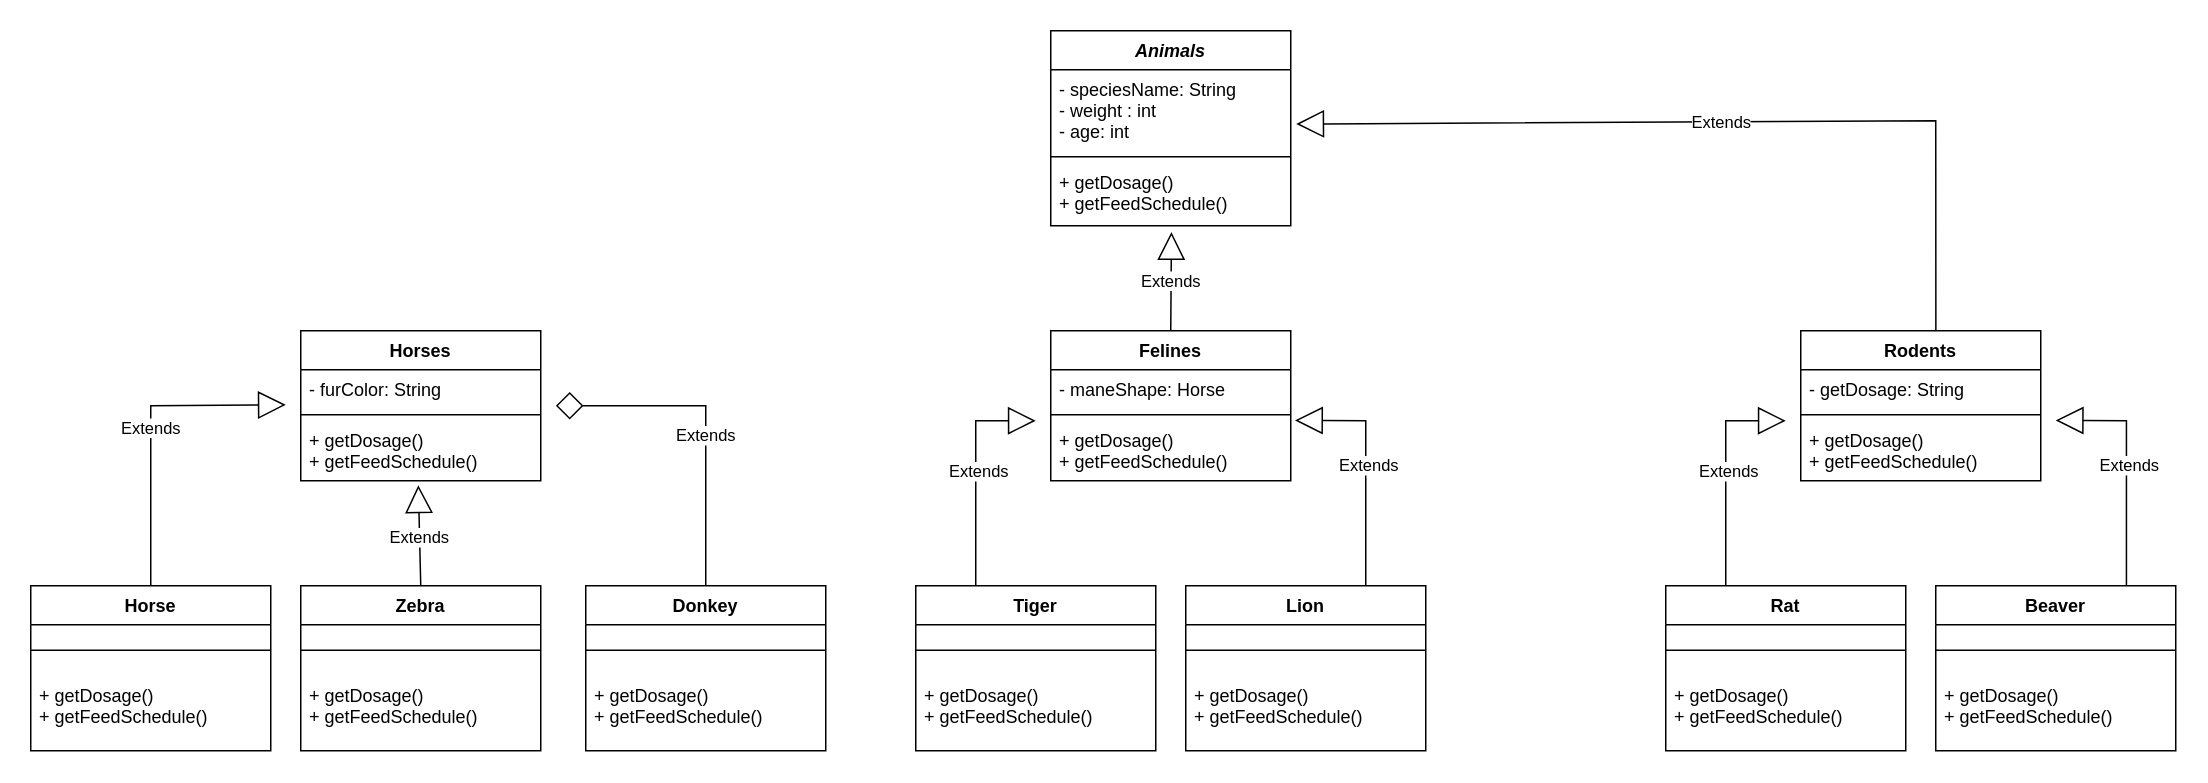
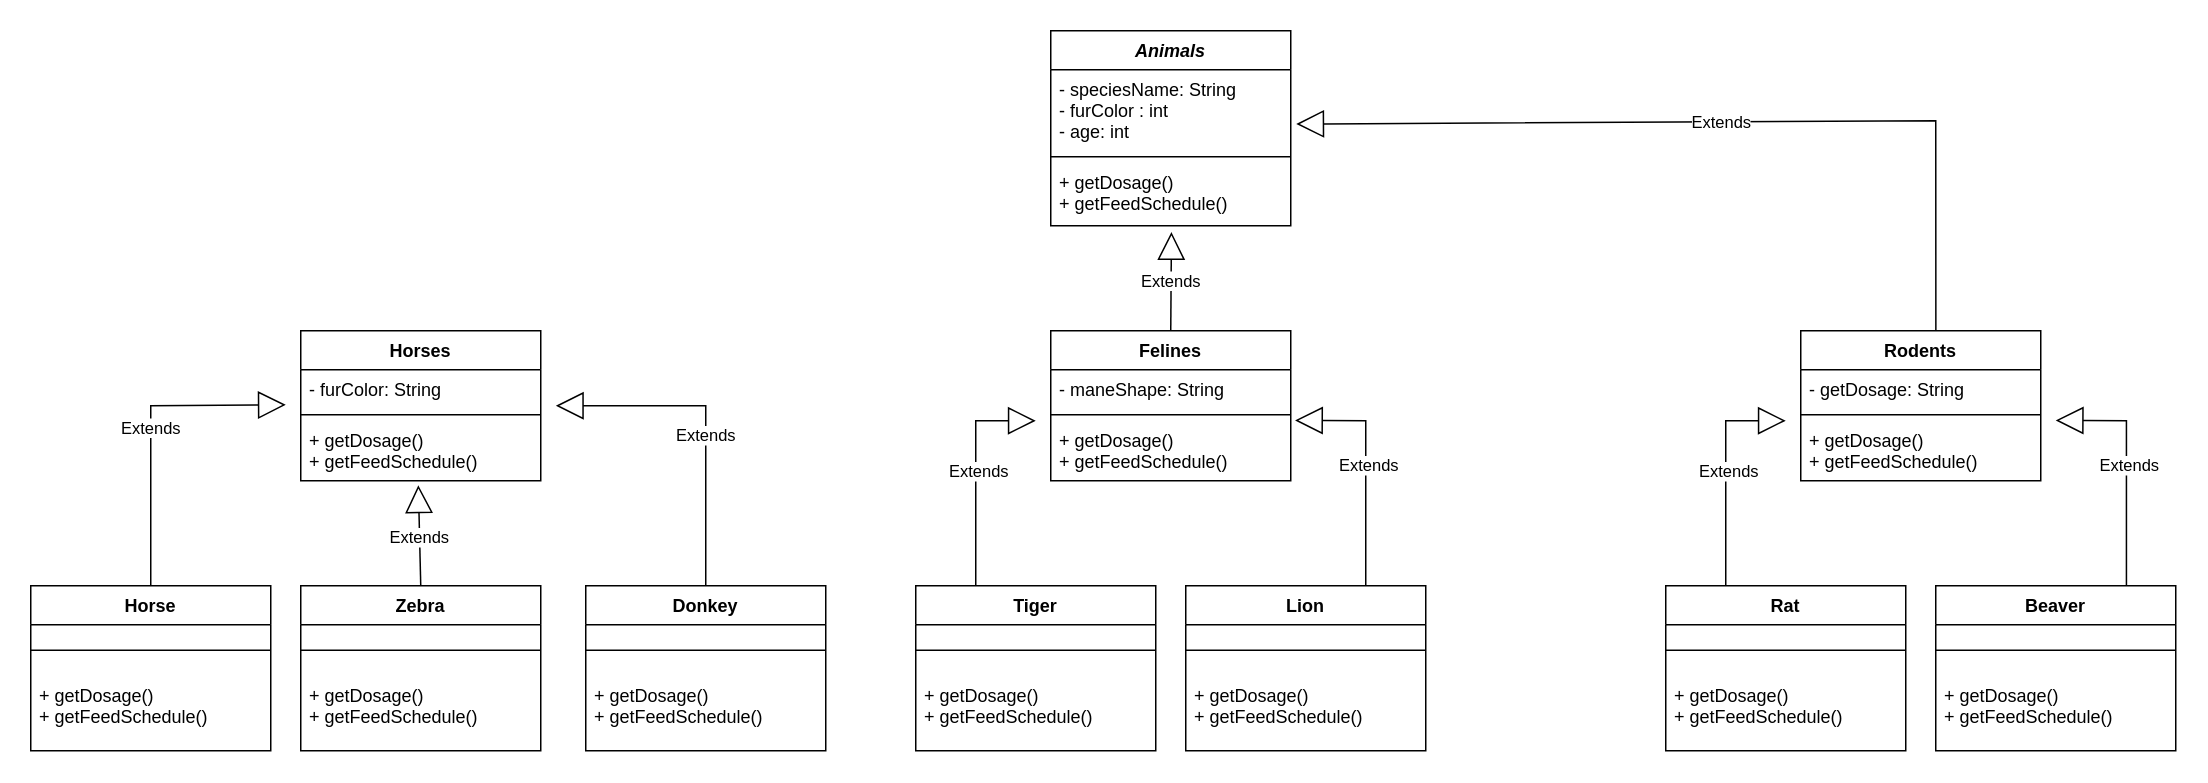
  <mxCell id="0" style=";html=1;" />
  <mxCell id="1" style=";html=1;" parent="0" />
  <mxCell id="2" value="Animals" style="swimlane;fontStyle=3;align=center;verticalAlign=top;childLayout=stackLayout;horizontal=1;startSize=26;horizontalStack=0;resizeParent=1;resizeParentMax=0;resizeLast=0;collapsible=1;marginBottom=0;" vertex="1" parent="1"><mxGeometry x="700" y="20" width="160" height="130" as="geometry" /></mxCell>
- <mxCell id="3" value="- speciesName: String&#10;- weight : int&#10;- age: int&#10;&#10;" style="text;strokeColor=none;fillColor=none;align=left;verticalAlign=top;spacingLeft=4;spacingRight=4;overflow=hidden;rotatable=0;points=[[0,0.5],[1,0.5]];portConstraint=eastwest;" vertex="1" parent="2"><mxGeometry y="26" width="160" height="54" as="geometry" /></mxCell>
+ <mxCell id="3" value="- speciesName: String&#10;- furColor : int&#10;- age: int&#10;&#10;" style="text;strokeColor=none;fillColor=none;align=left;verticalAlign=top;spacingLeft=4;spacingRight=4;overflow=hidden;rotatable=0;points=[[0,0.5],[1,0.5]];portConstraint=eastwest;" vertex="1" parent="2"><mxGeometry y="26" width="160" height="54" as="geometry" /></mxCell>
  <mxCell id="4" value="" style="line;strokeWidth=1;fillColor=none;align=left;verticalAlign=middle;spacingTop=-1;spacingLeft=3;spacingRight=3;rotatable=0;labelPosition=right;points=[];portConstraint=eastwest;" vertex="1" parent="2"><mxGeometry y="80" width="160" height="8" as="geometry" /></mxCell>
  <mxCell id="5" value="+ getDosage()&#10;+ getFeedSchedule()" style="text;strokeColor=none;fillColor=none;align=left;verticalAlign=top;spacingLeft=4;spacingRight=4;overflow=hidden;rotatable=0;points=[[0,0.5],[1,0.5]];portConstraint=eastwest;" vertex="1" parent="2"><mxGeometry y="88" width="160" height="42" as="geometry" /></mxCell>
  <mxCell id="6" value="Horses" style="swimlane;fontStyle=1;align=center;verticalAlign=top;childLayout=stackLayout;horizontal=1;startSize=26;horizontalStack=0;resizeParent=1;resizeParentMax=0;resizeLast=0;collapsible=1;marginBottom=0;" vertex="1" parent="1"><mxGeometry x="200" y="220" width="160" height="100" as="geometry" /></mxCell>
  <mxCell id="7" value="- furColor: String" style="text;strokeColor=none;fillColor=none;align=left;verticalAlign=top;spacingLeft=4;spacingRight=4;overflow=hidden;rotatable=0;points=[[0,0.5],[1,0.5]];portConstraint=eastwest;" vertex="1" parent="6"><mxGeometry y="26" width="160" height="26" as="geometry" /></mxCell>
  <mxCell id="8" value="" style="line;strokeWidth=1;fillColor=none;align=left;verticalAlign=middle;spacingTop=-1;spacingLeft=3;spacingRight=3;rotatable=0;labelPosition=right;points=[];portConstraint=eastwest;" vertex="1" parent="6"><mxGeometry y="52" width="160" height="8" as="geometry" /></mxCell>
  <mxCell id="9" value="+ getDosage()&#10;+ getFeedSchedule()" style="text;strokeColor=none;fillColor=none;align=left;verticalAlign=top;spacingLeft=4;spacingRight=4;overflow=hidden;rotatable=0;points=[[0,0.5],[1,0.5]];portConstraint=eastwest;" vertex="1" parent="6"><mxGeometry y="60" width="160" height="40" as="geometry" /></mxCell>
  <mxCell id="10" value="Felines" style="swimlane;fontStyle=1;align=center;verticalAlign=top;childLayout=stackLayout;horizontal=1;startSize=26;horizontalStack=0;resizeParent=1;resizeParentMax=0;resizeLast=0;collapsible=1;marginBottom=0;" vertex="1" parent="1"><mxGeometry x="700" y="220" width="160" height="100" as="geometry" /></mxCell>
- <mxCell id="11" value="- maneShape: Horse" style="text;strokeColor=none;fillColor=none;align=left;verticalAlign=top;spacingLeft=4;spacingRight=4;overflow=hidden;rotatable=0;points=[[0,0.5],[1,0.5]];portConstraint=eastwest;" vertex="1" parent="10"><mxGeometry y="26" width="160" height="26" as="geometry" /></mxCell>
+ <mxCell id="11" value="- maneShape: String" style="text;strokeColor=none;fillColor=none;align=left;verticalAlign=top;spacingLeft=4;spacingRight=4;overflow=hidden;rotatable=0;points=[[0,0.5],[1,0.5]];portConstraint=eastwest;" vertex="1" parent="10"><mxGeometry y="26" width="160" height="26" as="geometry" /></mxCell>
  <mxCell id="12" value="" style="line;strokeWidth=1;fillColor=none;align=left;verticalAlign=middle;spacingTop=-1;spacingLeft=3;spacingRight=3;rotatable=0;labelPosition=right;points=[];portConstraint=eastwest;" vertex="1" parent="10"><mxGeometry y="52" width="160" height="8" as="geometry" /></mxCell>
  <mxCell id="13" value="+ getDosage()&#10;+ getFeedSchedule()" style="text;strokeColor=none;fillColor=none;align=left;verticalAlign=top;spacingLeft=4;spacingRight=4;overflow=hidden;rotatable=0;points=[[0,0.5],[1,0.5]];portConstraint=eastwest;" vertex="1" parent="10"><mxGeometry y="60" width="160" height="40" as="geometry" /></mxCell>
  <mxCell id="14" value="Rodents" style="swimlane;fontStyle=1;align=center;verticalAlign=top;childLayout=stackLayout;horizontal=1;startSize=26;horizontalStack=0;resizeParent=1;resizeParentMax=0;resizeLast=0;collapsible=1;marginBottom=0;" vertex="1" parent="1"><mxGeometry x="1200" y="220" width="160" height="100" as="geometry" /></mxCell>
  <mxCell id="15" value="- getDosage: String" style="text;strokeColor=none;fillColor=none;align=left;verticalAlign=top;spacingLeft=4;spacingRight=4;overflow=hidden;rotatable=0;points=[[0,0.5],[1,0.5]];portConstraint=eastwest;" vertex="1" parent="14"><mxGeometry y="26" width="160" height="26" as="geometry" /></mxCell>
  <mxCell id="16" value="" style="line;strokeWidth=1;fillColor=none;align=left;verticalAlign=middle;spacingTop=-1;spacingLeft=3;spacingRight=3;rotatable=0;labelPosition=right;points=[];portConstraint=eastwest;" vertex="1" parent="14"><mxGeometry y="52" width="160" height="8" as="geometry" /></mxCell>
  <mxCell id="17" value="+ getDosage()&#10;+ getFeedSchedule()" style="text;strokeColor=none;fillColor=none;align=left;verticalAlign=top;spacingLeft=4;spacingRight=4;overflow=hidden;rotatable=0;points=[[0,0.5],[1,0.5]];portConstraint=eastwest;" vertex="1" parent="14"><mxGeometry y="60" width="160" height="40" as="geometry" /></mxCell>
  <mxCell id="18" value="Donkey" style="swimlane;fontStyle=1;align=center;verticalAlign=top;childLayout=stackLayout;horizontal=1;startSize=26;horizontalStack=0;resizeParent=1;resizeParentMax=0;resizeLast=0;collapsible=1;marginBottom=0;" vertex="1" parent="1"><mxGeometry x="390" y="390" width="160" height="110" as="geometry" /></mxCell>
  <mxCell id="19" value="" style="line;strokeWidth=1;fillColor=none;align=left;verticalAlign=middle;spacingTop=-1;spacingLeft=3;spacingRight=3;rotatable=0;labelPosition=right;points=[];portConstraint=eastwest;" vertex="1" parent="18"><mxGeometry y="26" width="160" height="34" as="geometry" /></mxCell>
  <mxCell id="20" value="+ getDosage()&#10;+ getFeedSchedule()" style="text;strokeColor=none;fillColor=none;align=left;verticalAlign=top;spacingLeft=4;spacingRight=4;overflow=hidden;rotatable=0;points=[[0,0.5],[1,0.5]];portConstraint=eastwest;" vertex="1" parent="18"><mxGeometry y="60" width="160" height="50" as="geometry" /></mxCell>
  <mxCell id="21" value="Zebra" style="swimlane;fontStyle=1;align=center;verticalAlign=top;childLayout=stackLayout;horizontal=1;startSize=26;horizontalStack=0;resizeParent=1;resizeParentMax=0;resizeLast=0;collapsible=1;marginBottom=0;" vertex="1" parent="1"><mxGeometry x="200" y="390" width="160" height="110" as="geometry" /></mxCell>
  <mxCell id="22" value="" style="line;strokeWidth=1;fillColor=none;align=left;verticalAlign=middle;spacingTop=-1;spacingLeft=3;spacingRight=3;rotatable=0;labelPosition=right;points=[];portConstraint=eastwest;" vertex="1" parent="21"><mxGeometry y="26" width="160" height="34" as="geometry" /></mxCell>
  <mxCell id="23" value="+ getDosage()&#10;+ getFeedSchedule()" style="text;strokeColor=none;fillColor=none;align=left;verticalAlign=top;spacingLeft=4;spacingRight=4;overflow=hidden;rotatable=0;points=[[0,0.5],[1,0.5]];portConstraint=eastwest;" vertex="1" parent="21"><mxGeometry y="60" width="160" height="50" as="geometry" /></mxCell>
  <mxCell id="24" value="Horse" style="swimlane;fontStyle=1;align=center;verticalAlign=top;childLayout=stackLayout;horizontal=1;startSize=26;horizontalStack=0;resizeParent=1;resizeParentMax=0;resizeLast=0;collapsible=1;marginBottom=0;" vertex="1" parent="1"><mxGeometry x="20" y="390" width="160" height="110" as="geometry" /></mxCell>
  <mxCell id="25" value="" style="line;strokeWidth=1;fillColor=none;align=left;verticalAlign=middle;spacingTop=-1;spacingLeft=3;spacingRight=3;rotatable=0;labelPosition=right;points=[];portConstraint=eastwest;" vertex="1" parent="24"><mxGeometry y="26" width="160" height="34" as="geometry" /></mxCell>
  <mxCell id="26" value="+ getDosage()&#10;+ getFeedSchedule()" style="text;strokeColor=none;fillColor=none;align=left;verticalAlign=top;spacingLeft=4;spacingRight=4;overflow=hidden;rotatable=0;points=[[0,0.5],[1,0.5]];portConstraint=eastwest;" vertex="1" parent="24"><mxGeometry y="60" width="160" height="50" as="geometry" /></mxCell>
  <mxCell id="27" value="Extends" style="endArrow=block;endSize=16;endFill=0;html=1;rounded=0;entryX=0.503;entryY=1.1;entryDx=0;entryDy=0;entryPerimeter=0;exitX=0.5;exitY=0;exitDx=0;exitDy=0;" edge="1" parent="1" source="10" target="5"><mxGeometry width="160" relative="1" as="geometry"><mxPoint x="660" y="230" as="sourcePoint" /><mxPoint x="820" y="230" as="targetPoint" /></mxGeometry></mxCell>
  <mxCell id="28" value="Extends" style="endArrow=block;endSize=16;endFill=0;html=1;rounded=0;entryX=1.023;entryY=0.67;entryDx=0;entryDy=0;entryPerimeter=0;exitX=0.563;exitY=0;exitDx=0;exitDy=0;exitPerimeter=0;" edge="1" parent="1" source="14" target="3"><mxGeometry width="160" relative="1" as="geometry"><mxPoint x="920" y="100" as="sourcePoint" /><mxPoint x="1080" y="100" as="targetPoint" /><Array as="points"><mxPoint x="1290" y="80" /></Array></mxGeometry></mxCell>
  <mxCell id="29" value="Lion" style="swimlane;fontStyle=1;align=center;verticalAlign=top;childLayout=stackLayout;horizontal=1;startSize=26;horizontalStack=0;resizeParent=1;resizeParentMax=0;resizeLast=0;collapsible=1;marginBottom=0;" vertex="1" parent="1"><mxGeometry x="790" y="390" width="160" height="110" as="geometry" /></mxCell>
  <mxCell id="30" value="" style="line;strokeWidth=1;fillColor=none;align=left;verticalAlign=middle;spacingTop=-1;spacingLeft=3;spacingRight=3;rotatable=0;labelPosition=right;points=[];portConstraint=eastwest;" vertex="1" parent="29"><mxGeometry y="26" width="160" height="34" as="geometry" /></mxCell>
  <mxCell id="31" value="+ getDosage()&#10;+ getFeedSchedule()" style="text;strokeColor=none;fillColor=none;align=left;verticalAlign=top;spacingLeft=4;spacingRight=4;overflow=hidden;rotatable=0;points=[[0,0.5],[1,0.5]];portConstraint=eastwest;" vertex="1" parent="29"><mxGeometry y="60" width="160" height="50" as="geometry" /></mxCell>
  <mxCell id="32" value="Tiger" style="swimlane;fontStyle=1;align=center;verticalAlign=top;childLayout=stackLayout;horizontal=1;startSize=26;horizontalStack=0;resizeParent=1;resizeParentMax=0;resizeLast=0;collapsible=1;marginBottom=0;" vertex="1" parent="1"><mxGeometry x="610" y="390" width="160" height="110" as="geometry" /></mxCell>
  <mxCell id="33" value="" style="line;strokeWidth=1;fillColor=none;align=left;verticalAlign=middle;spacingTop=-1;spacingLeft=3;spacingRight=3;rotatable=0;labelPosition=right;points=[];portConstraint=eastwest;" vertex="1" parent="32"><mxGeometry y="26" width="160" height="34" as="geometry" /></mxCell>
  <mxCell id="34" value="+ getDosage()&#10;+ getFeedSchedule()" style="text;strokeColor=none;fillColor=none;align=left;verticalAlign=top;spacingLeft=4;spacingRight=4;overflow=hidden;rotatable=0;points=[[0,0.5],[1,0.5]];portConstraint=eastwest;" vertex="1" parent="32"><mxGeometry y="60" width="160" height="50" as="geometry" /></mxCell>
  <mxCell id="35" value="Beaver" style="swimlane;fontStyle=1;align=center;verticalAlign=top;childLayout=stackLayout;horizontal=1;startSize=26;horizontalStack=0;resizeParent=1;resizeParentMax=0;resizeLast=0;collapsible=1;marginBottom=0;" vertex="1" parent="1"><mxGeometry x="1290" y="390" width="160" height="110" as="geometry" /></mxCell>
  <mxCell id="36" value="" style="line;strokeWidth=1;fillColor=none;align=left;verticalAlign=middle;spacingTop=-1;spacingLeft=3;spacingRight=3;rotatable=0;labelPosition=right;points=[];portConstraint=eastwest;" vertex="1" parent="35"><mxGeometry y="26" width="160" height="34" as="geometry" /></mxCell>
  <mxCell id="37" value="+ getDosage()&#10;+ getFeedSchedule()" style="text;strokeColor=none;fillColor=none;align=left;verticalAlign=top;spacingLeft=4;spacingRight=4;overflow=hidden;rotatable=0;points=[[0,0.5],[1,0.5]];portConstraint=eastwest;" vertex="1" parent="35"><mxGeometry y="60" width="160" height="50" as="geometry" /></mxCell>
  <mxCell id="38" value="Rat" style="swimlane;fontStyle=1;align=center;verticalAlign=top;childLayout=stackLayout;horizontal=1;startSize=26;horizontalStack=0;resizeParent=1;resizeParentMax=0;resizeLast=0;collapsible=1;marginBottom=0;" vertex="1" parent="1"><mxGeometry x="1110" y="390" width="160" height="110" as="geometry" /></mxCell>
  <mxCell id="39" value="" style="line;strokeWidth=1;fillColor=none;align=left;verticalAlign=middle;spacingTop=-1;spacingLeft=3;spacingRight=3;rotatable=0;labelPosition=right;points=[];portConstraint=eastwest;" vertex="1" parent="38"><mxGeometry y="26" width="160" height="34" as="geometry" /></mxCell>
  <mxCell id="40" value="+ getDosage()&#10;+ getFeedSchedule()" style="text;strokeColor=none;fillColor=none;align=left;verticalAlign=top;spacingLeft=4;spacingRight=4;overflow=hidden;rotatable=0;points=[[0,0.5],[1,0.5]];portConstraint=eastwest;" vertex="1" parent="38"><mxGeometry y="60" width="160" height="50" as="geometry" /></mxCell>
  <mxCell id="41" value="Extends" style="endArrow=block;endSize=16;endFill=0;html=1;rounded=0;exitX=0.5;exitY=0;exitDx=0;exitDy=0;" edge="1" parent="1" source="24"><mxGeometry width="160" relative="1" as="geometry"><mxPoint x="30" y="269.41" as="sourcePoint" /><mxPoint x="190" y="269.41" as="targetPoint" /><Array as="points"><mxPoint x="100" y="270" /></Array></mxGeometry></mxCell>
  <mxCell id="42" value="Extends" style="endArrow=block;endSize=16;endFill=0;html=1;rounded=0;entryX=0.49;entryY=1.076;entryDx=0;entryDy=0;entryPerimeter=0;exitX=0.5;exitY=0;exitDx=0;exitDy=0;" edge="1" parent="1" source="21" target="9"><mxGeometry x="-0.052" width="160" relative="1" as="geometry"><mxPoint x="278" y="380" as="sourcePoint" /><mxPoint x="800" y="320" as="targetPoint" /><mxPoint as="offset" /></mxGeometry></mxCell>
- <mxCell id="43" value="Extends" style="endArrow=diamond;endSize=16;endFill=0;html=1;rounded=0;entryX=1.063;entryY=0.923;entryDx=0;entryDy=0;entryPerimeter=0;exitX=0.5;exitY=0;exitDx=0;exitDy=0;" edge="1" parent="1" source="18" target="7"><mxGeometry x="-0.091" width="160" relative="1" as="geometry"><mxPoint x="640" y="320" as="sourcePoint" /><mxPoint x="800" y="320" as="targetPoint" /><Array as="points"><mxPoint x="470" y="270" /></Array><mxPoint as="offset" /></mxGeometry></mxCell>
+ <mxCell id="43" value="Extends" style="endArrow=block;endSize=16;endFill=0;html=1;rounded=0;entryX=1.063;entryY=0.923;entryDx=0;entryDy=0;entryPerimeter=0;exitX=0.5;exitY=0;exitDx=0;exitDy=0;" edge="1" parent="1" source="18" target="7"><mxGeometry x="-0.091" width="160" relative="1" as="geometry"><mxPoint x="640" y="320" as="sourcePoint" /><mxPoint x="800" y="320" as="targetPoint" /><Array as="points"><mxPoint x="470" y="270" /></Array><mxPoint as="offset" /></mxGeometry></mxCell>
  <mxCell id="44" value="Extends" style="endArrow=block;endSize=16;endFill=0;html=1;rounded=0;exitX=0.25;exitY=0;exitDx=0;exitDy=0;" edge="1" parent="1" source="32"><mxGeometry x="0.014" y="-2" width="160" relative="1" as="geometry"><mxPoint x="640" y="320" as="sourcePoint" /><mxPoint x="690" y="280" as="targetPoint" /><Array as="points"><mxPoint x="650" y="280" /></Array><mxPoint as="offset" /></mxGeometry></mxCell>
  <mxCell id="45" value="Extends" style="endArrow=block;endSize=16;endFill=0;html=1;rounded=0;exitX=0.25;exitY=0;exitDx=0;exitDy=0;entryX=1.018;entryY=-0.006;entryDx=0;entryDy=0;entryPerimeter=0;" edge="1" parent="1" target="13"><mxGeometry x="0.014" y="-2" width="160" relative="1" as="geometry"><mxPoint x="910" y="390" as="sourcePoint" /><mxPoint x="950" y="280" as="targetPoint" /><Array as="points"><mxPoint x="910" y="280" /></Array><mxPoint as="offset" /></mxGeometry></mxCell>
  <mxCell id="46" value="Extends" style="endArrow=block;endSize=16;endFill=0;html=1;rounded=0;exitX=0.25;exitY=0;exitDx=0;exitDy=0;" edge="1" parent="1"><mxGeometry x="0.014" y="-2" width="160" relative="1" as="geometry"><mxPoint x="1150" y="390" as="sourcePoint" /><mxPoint x="1190" y="280" as="targetPoint" /><Array as="points"><mxPoint x="1150" y="280" /></Array><mxPoint as="offset" /></mxGeometry></mxCell>
  <mxCell id="47" value="Extends" style="endArrow=block;endSize=16;endFill=0;html=1;rounded=0;exitX=0.25;exitY=0;exitDx=0;exitDy=0;entryX=1.018;entryY=-0.006;entryDx=0;entryDy=0;entryPerimeter=0;" edge="1" parent="1"><mxGeometry x="0.014" y="-2" width="160" relative="1" as="geometry"><mxPoint x="1417.12" y="390" as="sourcePoint" /><mxPoint x="1370" y="279.76" as="targetPoint" /><Array as="points"><mxPoint x="1417.12" y="280" /></Array><mxPoint as="offset" /></mxGeometry></mxCell>
